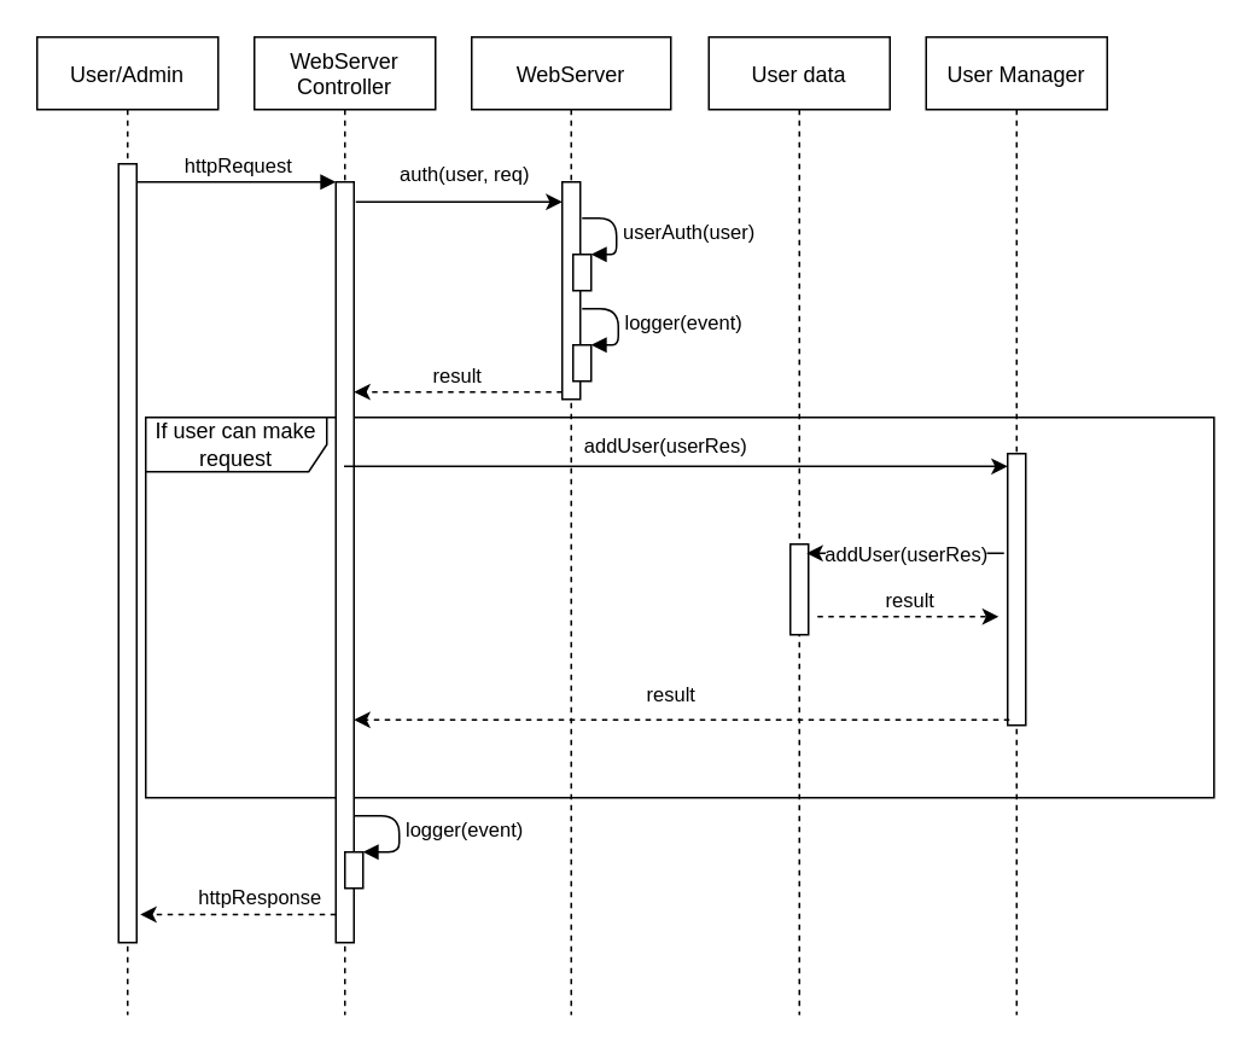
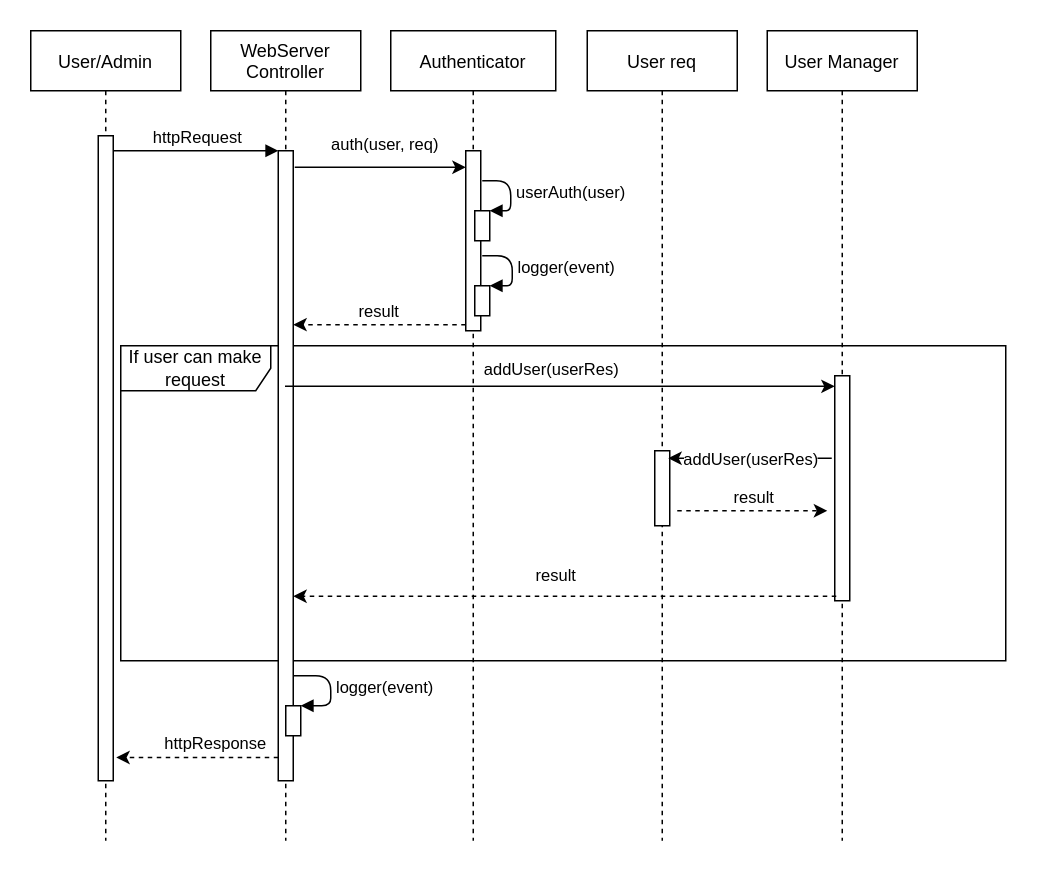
  <mxCell id="0" />
  <mxCell id="1" parent="0" />
  <mxCell id="2" value="If user can make request" style="shape=umlFrame;whiteSpace=wrap;html=1;width=100;height=30;" vertex="1" parent="1"><mxGeometry x="80" y="230" width="590" height="210" as="geometry" /></mxCell>
  <mxCell id="3" value="User/Admin" style="shape=umlLifeline;perimeter=lifelinePerimeter;container=1;collapsible=0;recursiveResize=0;shadow=0;strokeWidth=1;" vertex="1" parent="1"><mxGeometry x="20" y="20" width="100" height="540" as="geometry" /></mxCell>
  <mxCell id="4" value="" style="points=[];perimeter=orthogonalPerimeter;shadow=0;strokeWidth=1;" vertex="1" parent="3"><mxGeometry x="45" y="70" width="10" height="430" as="geometry" /></mxCell>
  <mxCell id="5" value="WebServer &#10;Controller" style="shape=umlLifeline;perimeter=lifelinePerimeter;container=1;collapsible=0;recursiveResize=0;shadow=0;strokeWidth=1;" vertex="1" parent="1"><mxGeometry x="140" y="20" width="100" height="540" as="geometry" /></mxCell>
  <mxCell id="6" value="" style="points=[];perimeter=orthogonalPerimeter;shadow=0;strokeWidth=1;" vertex="1" parent="5"><mxGeometry x="45" y="80" width="10" height="420" as="geometry" /></mxCell>
  <mxCell id="7" value="" style="html=1;points=[];perimeter=orthogonalPerimeter;" vertex="1" parent="5"><mxGeometry x="50" y="450" width="10" height="20" as="geometry" /></mxCell>
  <mxCell id="8" value="logger(event)" style="edgeStyle=orthogonalEdgeStyle;html=1;align=left;spacingLeft=2;endArrow=block;entryX=1;entryY=0;" edge="1" parent="5" target="7"><mxGeometry relative="1" as="geometry"><mxPoint x="55" y="430" as="sourcePoint" /><Array as="points"><mxPoint x="80" y="430" /><mxPoint x="80" y="450" /></Array></mxGeometry></mxCell>
  <mxCell id="9" value="" style="verticalAlign=bottom;endArrow=block;entryX=0;entryY=0;shadow=0;strokeWidth=1;" edge="1" parent="1"><mxGeometry relative="1" as="geometry"><mxPoint x="75" y="100" as="sourcePoint" /><mxPoint x="185" y="100" as="targetPoint" /></mxGeometry></mxCell>
  <mxCell id="10" value="httpRequest" style="edgeLabel;html=1;align=center;verticalAlign=middle;resizable=0;points=[];" vertex="1" connectable="0" parent="9"><mxGeometry x="0.329" y="-1" relative="1" as="geometry"><mxPoint x="-18" y="-11" as="offset" /></mxGeometry></mxCell>
- <mxCell id="11" value="WebServer" style="shape=umlLifeline;perimeter=lifelinePerimeter;container=1;collapsible=0;recursiveResize=0;shadow=0;strokeWidth=1;" vertex="1" parent="1"><mxGeometry x="260" y="20" width="110" height="540" as="geometry" /></mxCell>
+ <mxCell id="11" value="Authenticator" style="shape=umlLifeline;perimeter=lifelinePerimeter;container=1;collapsible=0;recursiveResize=0;shadow=0;strokeWidth=1;" vertex="1" parent="1"><mxGeometry x="260" y="20" width="110" height="540" as="geometry" /></mxCell>
  <mxCell id="12" value="" style="points=[];perimeter=orthogonalPerimeter;shadow=0;strokeWidth=1;" vertex="1" parent="11"><mxGeometry x="50" y="80" width="10" height="120" as="geometry" /></mxCell>
  <mxCell id="13" value="" style="html=1;points=[];perimeter=orthogonalPerimeter;" vertex="1" parent="11"><mxGeometry x="56" y="120" width="10" height="20" as="geometry" /></mxCell>
  <mxCell id="14" value="userAuth(user)" style="edgeStyle=orthogonalEdgeStyle;html=1;align=left;spacingLeft=2;endArrow=block;entryX=1;entryY=0;" edge="1" parent="11" target="13"><mxGeometry relative="1" as="geometry"><mxPoint x="61" y="100" as="sourcePoint" /><Array as="points"><mxPoint x="80" y="100" /><mxPoint x="80" y="120" /></Array></mxGeometry></mxCell>
  <mxCell id="15" value="" style="html=1;points=[];perimeter=orthogonalPerimeter;" vertex="1" parent="11"><mxGeometry x="56" y="170" width="10" height="20" as="geometry" /></mxCell>
  <mxCell id="16" value="logger(event)" style="edgeStyle=orthogonalEdgeStyle;html=1;align=left;spacingLeft=2;endArrow=block;entryX=1;entryY=0;" edge="1" parent="11" target="15"><mxGeometry relative="1" as="geometry"><mxPoint x="61" y="150" as="sourcePoint" /><Array as="points"><mxPoint x="81" y="150" /><mxPoint x="81" y="170" /></Array></mxGeometry></mxCell>
  <mxCell id="17" value="" style="endArrow=classic;html=1;" edge="1" parent="1"><mxGeometry width="50" height="50" relative="1" as="geometry"><mxPoint x="196" y="111" as="sourcePoint" /><mxPoint x="310" y="111" as="targetPoint" /></mxGeometry></mxCell>
  <mxCell id="18" value="auth(user, req)" style="edgeLabel;html=1;align=center;verticalAlign=middle;resizable=0;points=[];" vertex="1" connectable="0" parent="17"><mxGeometry x="0.393" relative="1" as="geometry"><mxPoint x="-20" y="-16" as="offset" /></mxGeometry></mxCell>
  <mxCell id="19" value="" style="endArrow=classic;html=1;entryX=1;entryY=0.276;entryDx=0;entryDy=0;entryPerimeter=0;dashed=1;" edge="1" parent="1" source="12" target="6"><mxGeometry width="50" height="50" relative="1" as="geometry"><mxPoint x="390" y="240" as="sourcePoint" /><mxPoint x="440" y="190" as="targetPoint" /></mxGeometry></mxCell>
  <mxCell id="20" value="result" style="edgeLabel;html=1;align=center;verticalAlign=middle;resizable=0;points=[];" vertex="1" connectable="0" parent="19"><mxGeometry x="0.35" y="-1" relative="1" as="geometry"><mxPoint x="19" y="-8" as="offset" /></mxGeometry></mxCell>
  <mxCell id="21" value="" style="endArrow=classic;html=1;entryX=0;entryY=0.047;entryDx=0;entryDy=0;entryPerimeter=0;" edge="1" parent="1" source="5" target="28"><mxGeometry width="50" height="50" relative="1" as="geometry"><mxPoint x="390" y="310" as="sourcePoint" /><mxPoint x="434" y="255.95" as="targetPoint" /></mxGeometry></mxCell>
  <mxCell id="22" value="addUser(userRes)" style="edgeLabel;html=1;align=center;verticalAlign=middle;resizable=0;points=[];" vertex="1" connectable="0" parent="21"><mxGeometry x="-0.109" y="1" relative="1" as="geometry"><mxPoint x="14" y="-11" as="offset" /></mxGeometry></mxCell>
  <mxCell id="23" value="" style="endArrow=classic;html=1;dashed=1;entryX=1.2;entryY=0.964;entryDx=0;entryDy=0;entryPerimeter=0;" edge="1" parent="1" source="6" target="4"><mxGeometry width="50" height="50" relative="1" as="geometry"><mxPoint x="390" y="440" as="sourcePoint" /><mxPoint x="70" y="490" as="targetPoint" /></mxGeometry></mxCell>
  <mxCell id="24" value="httpResponse" style="edgeLabel;html=1;align=center;verticalAlign=middle;resizable=0;points=[];" vertex="1" connectable="0" parent="23"><mxGeometry x="-0.513" y="-1" relative="1" as="geometry"><mxPoint x="-17" y="-9" as="offset" /></mxGeometry></mxCell>
- <mxCell id="25" value="User data" style="shape=umlLifeline;perimeter=lifelinePerimeter;container=1;collapsible=0;recursiveResize=0;shadow=0;strokeWidth=1;" vertex="1" parent="1"><mxGeometry x="391" y="20" width="100" height="540" as="geometry" /></mxCell>
+ <mxCell id="25" value="User req" style="shape=umlLifeline;perimeter=lifelinePerimeter;container=1;collapsible=0;recursiveResize=0;shadow=0;strokeWidth=1;" vertex="1" parent="1"><mxGeometry x="391" y="20" width="100" height="540" as="geometry" /></mxCell>
  <mxCell id="26" value="" style="points=[];perimeter=orthogonalPerimeter;shadow=0;strokeWidth=1;" vertex="1" parent="25"><mxGeometry x="45" y="280" width="10" height="50" as="geometry" /></mxCell>
  <mxCell id="27" value="User Manager" style="shape=umlLifeline;perimeter=lifelinePerimeter;container=1;collapsible=0;recursiveResize=0;shadow=0;strokeWidth=1;" vertex="1" parent="1"><mxGeometry x="511" y="20" width="100" height="540" as="geometry" /></mxCell>
  <mxCell id="28" value="" style="points=[];perimeter=orthogonalPerimeter;shadow=0;strokeWidth=1;" vertex="1" parent="27"><mxGeometry x="45" y="230" width="10" height="150" as="geometry" /></mxCell>
  <mxCell id="29" value="" style="endArrow=classic;html=1;rounded=0;edgeStyle=orthogonalEdgeStyle;entryX=0.9;entryY=0.1;entryDx=0;entryDy=0;entryPerimeter=0;" edge="1" parent="1" target="26"><mxGeometry relative="1" as="geometry"><mxPoint x="554" y="305" as="sourcePoint" /><mxPoint x="461" y="305" as="targetPoint" /><Array as="points"><mxPoint x="554" y="305" /></Array></mxGeometry></mxCell>
  <mxCell id="30" value="addUser(userRes)" style="edgeLabel;resizable=0;html=1;align=center;verticalAlign=middle;" connectable="0" vertex="1" parent="29"><mxGeometry relative="1" as="geometry" /></mxCell>
  <mxCell id="31" value="" style="endArrow=classic;html=1;rounded=0;edgeStyle=orthogonalEdgeStyle;dashed=1;" edge="1" parent="1"><mxGeometry relative="1" as="geometry"><mxPoint x="451" y="340" as="sourcePoint" /><mxPoint x="551" y="340" as="targetPoint" /></mxGeometry></mxCell>
  <mxCell id="32" value="result" style="edgeLabel;resizable=0;html=1;align=center;verticalAlign=middle;" connectable="0" vertex="1" parent="31"><mxGeometry relative="1" as="geometry"><mxPoint y="-10" as="offset" /></mxGeometry></mxCell>
  <mxCell id="33" value="" style="endArrow=classic;html=1;dashed=1;exitX=0.1;exitY=0.98;exitDx=0;exitDy=0;exitPerimeter=0;" edge="1" parent="1" source="28" target="6"><mxGeometry width="50" height="50" relative="1" as="geometry"><mxPoint x="437" y="409.98" as="sourcePoint" /><mxPoint x="199.21" y="409.5" as="targetPoint" /></mxGeometry></mxCell>
  <mxCell id="34" value="result" style="edgeLabel;html=1;align=center;verticalAlign=middle;resizable=0;points=[];" vertex="1" connectable="0" parent="33"><mxGeometry x="-0.513" y="-1" relative="1" as="geometry"><mxPoint x="-100" y="-14" as="offset" /></mxGeometry></mxCell>
